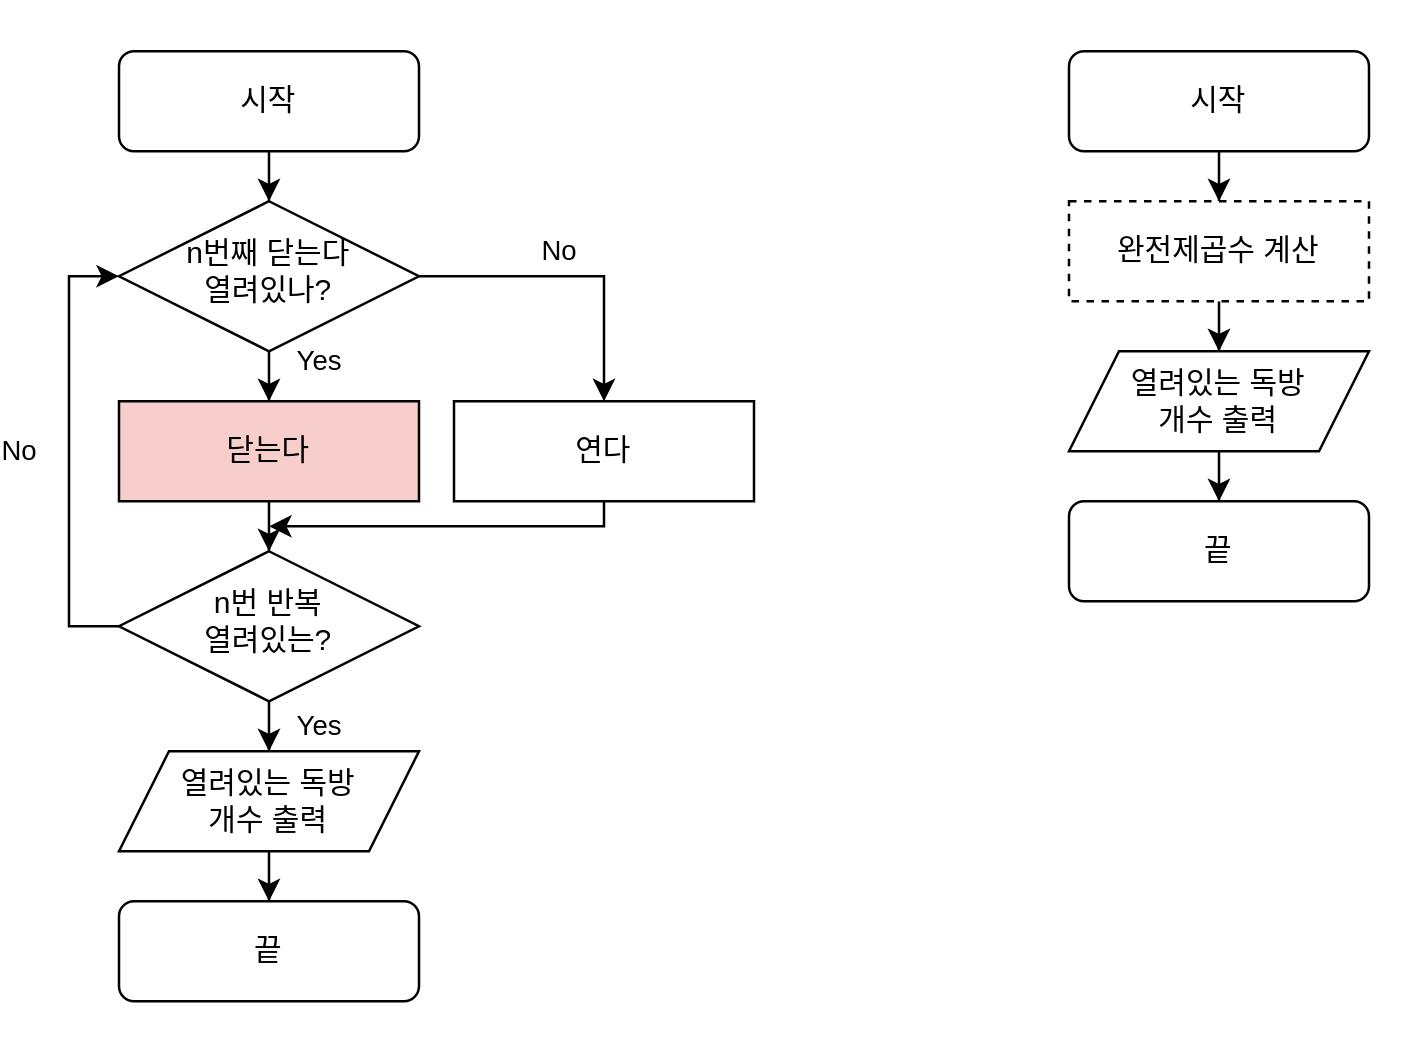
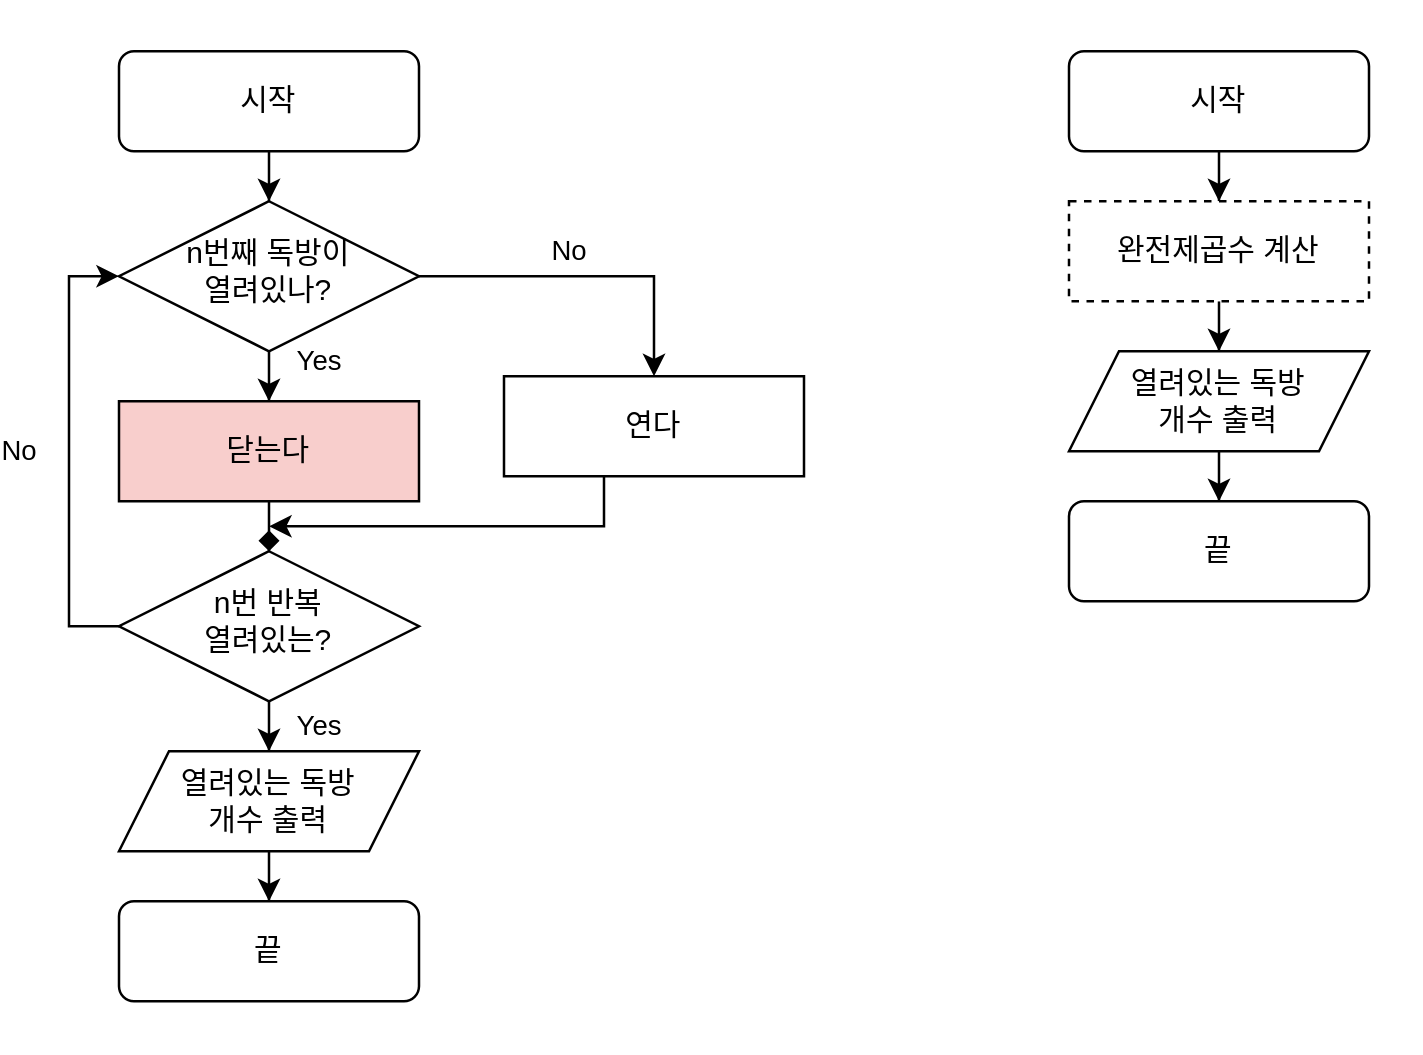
  <mxCell id="0" />
  <mxCell id="1" parent="0" />
  <mxCell id="2" value="" style="edgeStyle=orthogonalEdgeStyle;rounded=0;orthogonalLoop=1;jettySize=auto;html=1;" edge="1" parent="1" source="3" target="6"><mxGeometry relative="1" as="geometry" /></mxCell>
  <mxCell id="3" value="시작" style="rounded=1;whiteSpace=wrap;html=1;fontSize=12;glass=0;strokeWidth=1;shadow=0;" parent="1" vertex="1"><mxGeometry x="40" y="20" width="120" height="40" as="geometry" /></mxCell>
  <mxCell id="4" value="Yes" style="edgeStyle=orthogonalEdgeStyle;rounded=0;orthogonalLoop=1;jettySize=auto;html=1;" edge="1" parent="1" source="6" target="9"><mxGeometry x="0.2" y="-20" relative="1" as="geometry"><mxPoint as="offset" /></mxGeometry></mxCell>
  <mxCell id="5" value="No" style="edgeStyle=orthogonalEdgeStyle;rounded=0;orthogonalLoop=1;jettySize=auto;html=1;" edge="1" parent="1" source="6" target="11"><mxGeometry x="-0.104" y="10" relative="1" as="geometry"><mxPoint as="offset" /></mxGeometry></mxCell>
- <mxCell id="6" value="n번째 닫는다&lt;div&gt;열려있나?&lt;/div&gt;" style="rhombus;whiteSpace=wrap;html=1;shadow=0;fontFamily=Helvetica;fontSize=12;align=center;strokeWidth=1;spacing=6;spacingTop=-4;" parent="1" vertex="1"><mxGeometry x="40" y="80" width="120" height="60" as="geometry" /></mxCell>
+ <mxCell id="6" value="n번째 독방이&lt;div&gt;열려있나?&lt;/div&gt;" style="rhombus;whiteSpace=wrap;html=1;shadow=0;fontFamily=Helvetica;fontSize=12;align=center;strokeWidth=1;spacing=6;spacingTop=-4;" parent="1" vertex="1"><mxGeometry x="40" y="80" width="120" height="60" as="geometry" /></mxCell>
  <mxCell id="7" value="끝" style="rounded=1;whiteSpace=wrap;html=1;fontSize=12;glass=0;strokeWidth=1;shadow=0;" parent="1" vertex="1"><mxGeometry x="40" y="360" width="120" height="40" as="geometry" /></mxCell>
- <mxCell id="8" value="" style="edgeStyle=orthogonalEdgeStyle;rounded=0;orthogonalLoop=1;jettySize=auto;html=1;" edge="1" parent="1" source="9" target="14"><mxGeometry relative="1" as="geometry" /></mxCell>
+ <mxCell id="8" value="" style="edgeStyle=orthogonalEdgeStyle;rounded=0;orthogonalLoop=1;jettySize=auto;html=1;endArrow=diamond;" edge="1" parent="1" source="9" target="14"><mxGeometry relative="1" as="geometry" /></mxCell>
  <mxCell id="9" value="닫는다" style="rounded=0;whiteSpace=wrap;html=1;fillColor=#f8cecc;" vertex="1" parent="1"><mxGeometry x="40" y="160" width="120" height="40" as="geometry" /></mxCell>
  <mxCell id="10" style="edgeStyle=orthogonalEdgeStyle;rounded=0;orthogonalLoop=1;jettySize=auto;html=1;" edge="1" parent="1" source="11"><mxGeometry relative="1" as="geometry"><mxPoint x="100" y="210" as="targetPoint" /><Array as="points"><mxPoint x="234" y="210" /></Array></mxGeometry></mxCell>
- <mxCell id="11" value="연다" style="rounded=0;whiteSpace=wrap;html=1;" vertex="1" parent="1"><mxGeometry x="174" y="160" width="120" height="40" as="geometry" /></mxCell>
+ <mxCell id="11" value="연다" style="rounded=0;whiteSpace=wrap;html=1;" vertex="1" parent="1"><mxGeometry x="194" y="150" width="120" height="40" as="geometry" /></mxCell>
  <mxCell id="12" value="No" style="edgeStyle=orthogonalEdgeStyle;rounded=0;orthogonalLoop=1;jettySize=auto;html=1;entryX=0;entryY=0.5;entryDx=0;entryDy=0;exitX=0;exitY=0.5;exitDx=0;exitDy=0;" edge="1" parent="1" source="14" target="6"><mxGeometry y="20" relative="1" as="geometry"><Array as="points"><mxPoint x="20" y="250" /><mxPoint x="20" y="110" /></Array><mxPoint as="offset" /></mxGeometry></mxCell>
  <mxCell id="13" value="Yes" style="edgeStyle=orthogonalEdgeStyle;rounded=0;orthogonalLoop=1;jettySize=auto;html=1;" edge="1" parent="1" source="14" target="16"><mxGeometry x="0.667" y="20" relative="1" as="geometry"><mxPoint as="offset" /></mxGeometry></mxCell>
  <mxCell id="14" value="n번 반복&lt;div&gt;열려있는?&lt;/div&gt;" style="rhombus;whiteSpace=wrap;html=1;shadow=0;fontFamily=Helvetica;fontSize=12;align=center;strokeWidth=1;spacing=6;spacingTop=-4;" vertex="1" parent="1"><mxGeometry x="40" y="220" width="120" height="60" as="geometry" /></mxCell>
  <mxCell id="15" value="" style="edgeStyle=orthogonalEdgeStyle;rounded=0;orthogonalLoop=1;jettySize=auto;html=1;" edge="1" parent="1" source="16" target="7"><mxGeometry relative="1" as="geometry" /></mxCell>
  <mxCell id="16" value="열려있는 독방&lt;div&gt;개수 출력&lt;/div&gt;" style="shape=parallelogram;perimeter=parallelogramPerimeter;whiteSpace=wrap;html=1;fixedSize=1;" vertex="1" parent="1"><mxGeometry x="40" y="300" width="120" height="40" as="geometry" /></mxCell>
  <mxCell id="17" value="" style="edgeStyle=orthogonalEdgeStyle;rounded=0;orthogonalLoop=1;jettySize=auto;html=1;" edge="1" parent="1" source="18" target="21"><mxGeometry relative="1" as="geometry" /></mxCell>
  <mxCell id="18" value="시작" style="rounded=1;whiteSpace=wrap;html=1;fontSize=12;glass=0;strokeWidth=1;shadow=0;" vertex="1" parent="1"><mxGeometry x="420" y="20" width="120" height="40" as="geometry" /></mxCell>
  <mxCell id="19" value="끝" style="rounded=1;whiteSpace=wrap;html=1;fontSize=12;glass=0;strokeWidth=1;shadow=0;" vertex="1" parent="1"><mxGeometry x="420" y="200" width="120" height="40" as="geometry" /></mxCell>
  <mxCell id="20" value="" style="edgeStyle=orthogonalEdgeStyle;rounded=0;orthogonalLoop=1;jettySize=auto;html=1;" edge="1" parent="1" source="21" target="23"><mxGeometry relative="1" as="geometry" /></mxCell>
  <mxCell id="21" value="완전제곱수 계산" style="rounded=0;whiteSpace=wrap;html=1;dashed=1;" vertex="1" parent="1"><mxGeometry x="420" y="80" width="120" height="40" as="geometry" /></mxCell>
  <mxCell id="22" value="" style="edgeStyle=orthogonalEdgeStyle;rounded=0;orthogonalLoop=1;jettySize=auto;html=1;" edge="1" parent="1" source="23" target="19"><mxGeometry relative="1" as="geometry" /></mxCell>
  <mxCell id="23" value="열려있는 독방&lt;div&gt;개수 출력&lt;/div&gt;" style="shape=parallelogram;perimeter=parallelogramPerimeter;whiteSpace=wrap;html=1;fixedSize=1;" vertex="1" parent="1"><mxGeometry x="420" y="140" width="120" height="40" as="geometry" /></mxCell>
